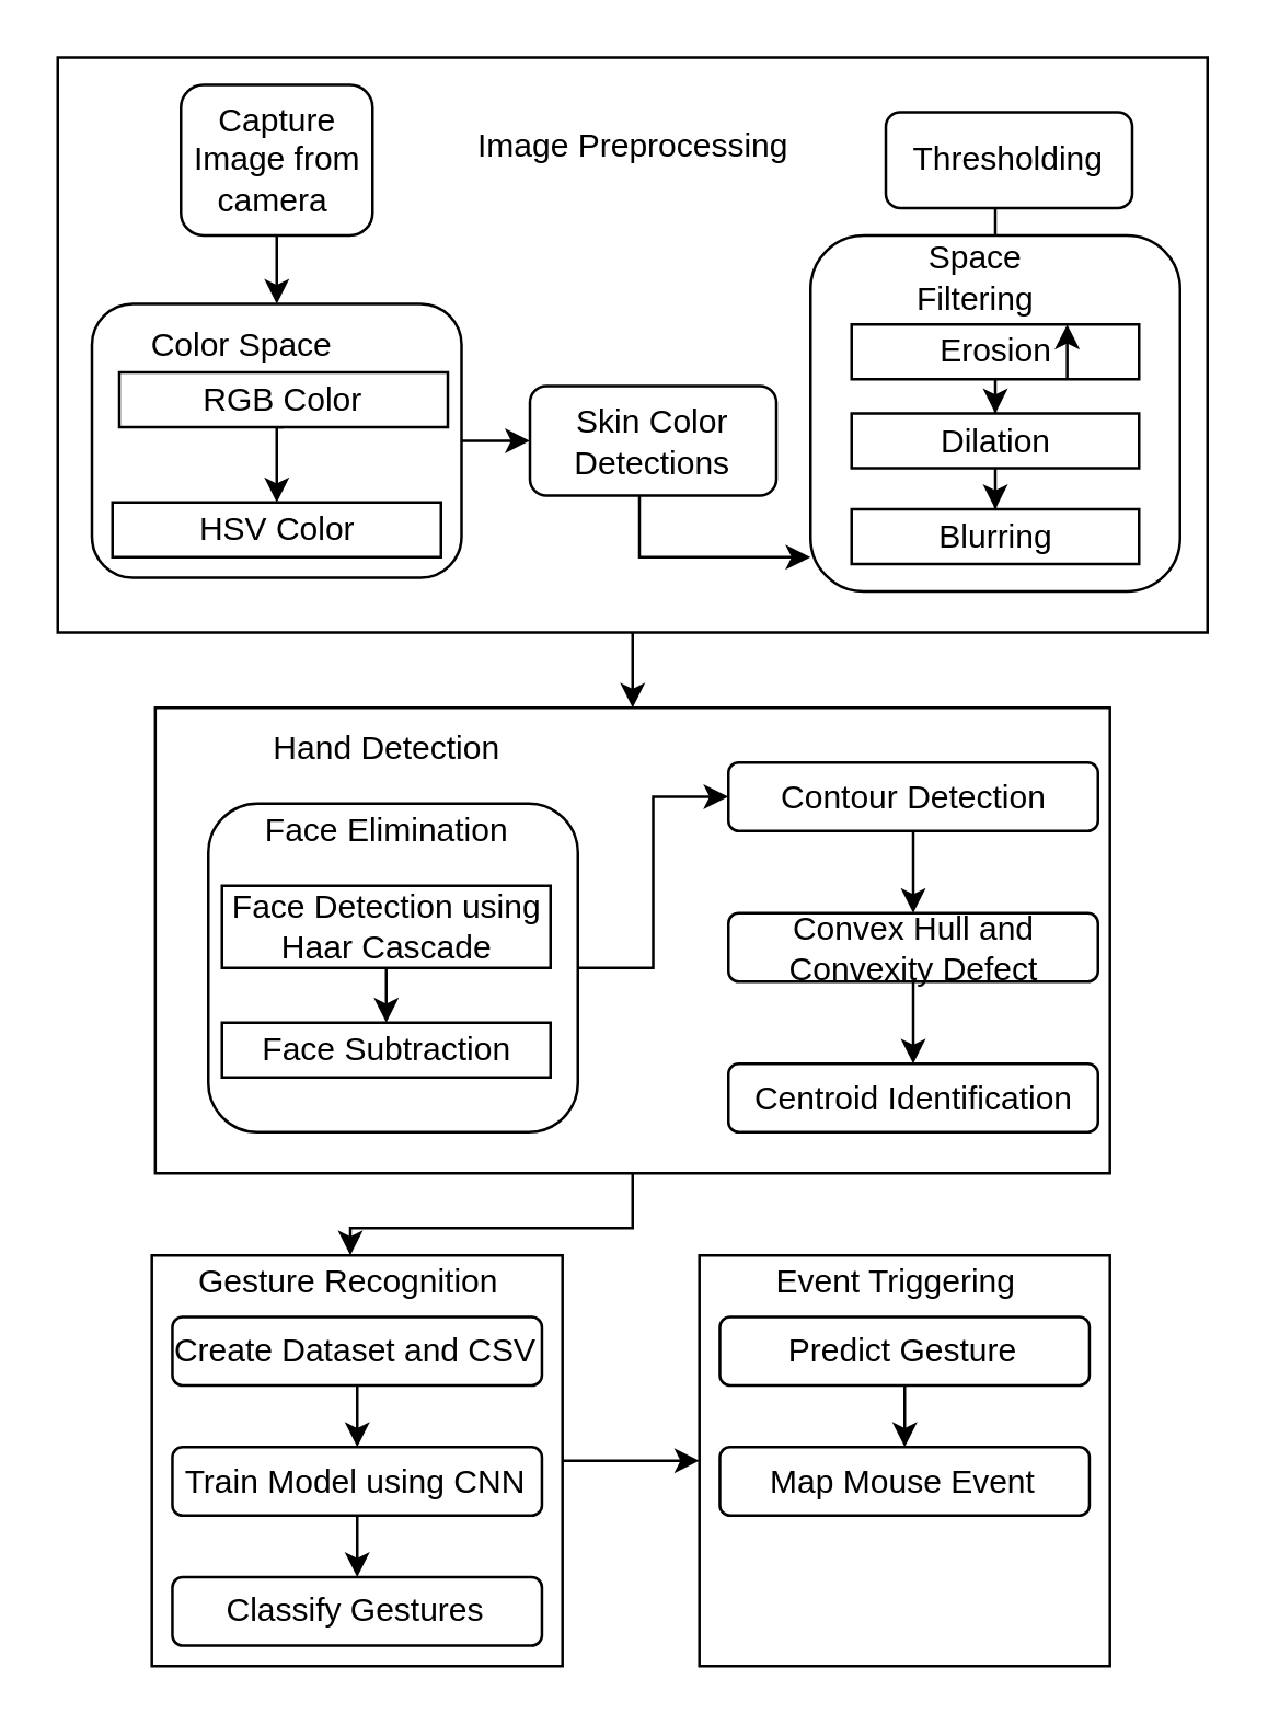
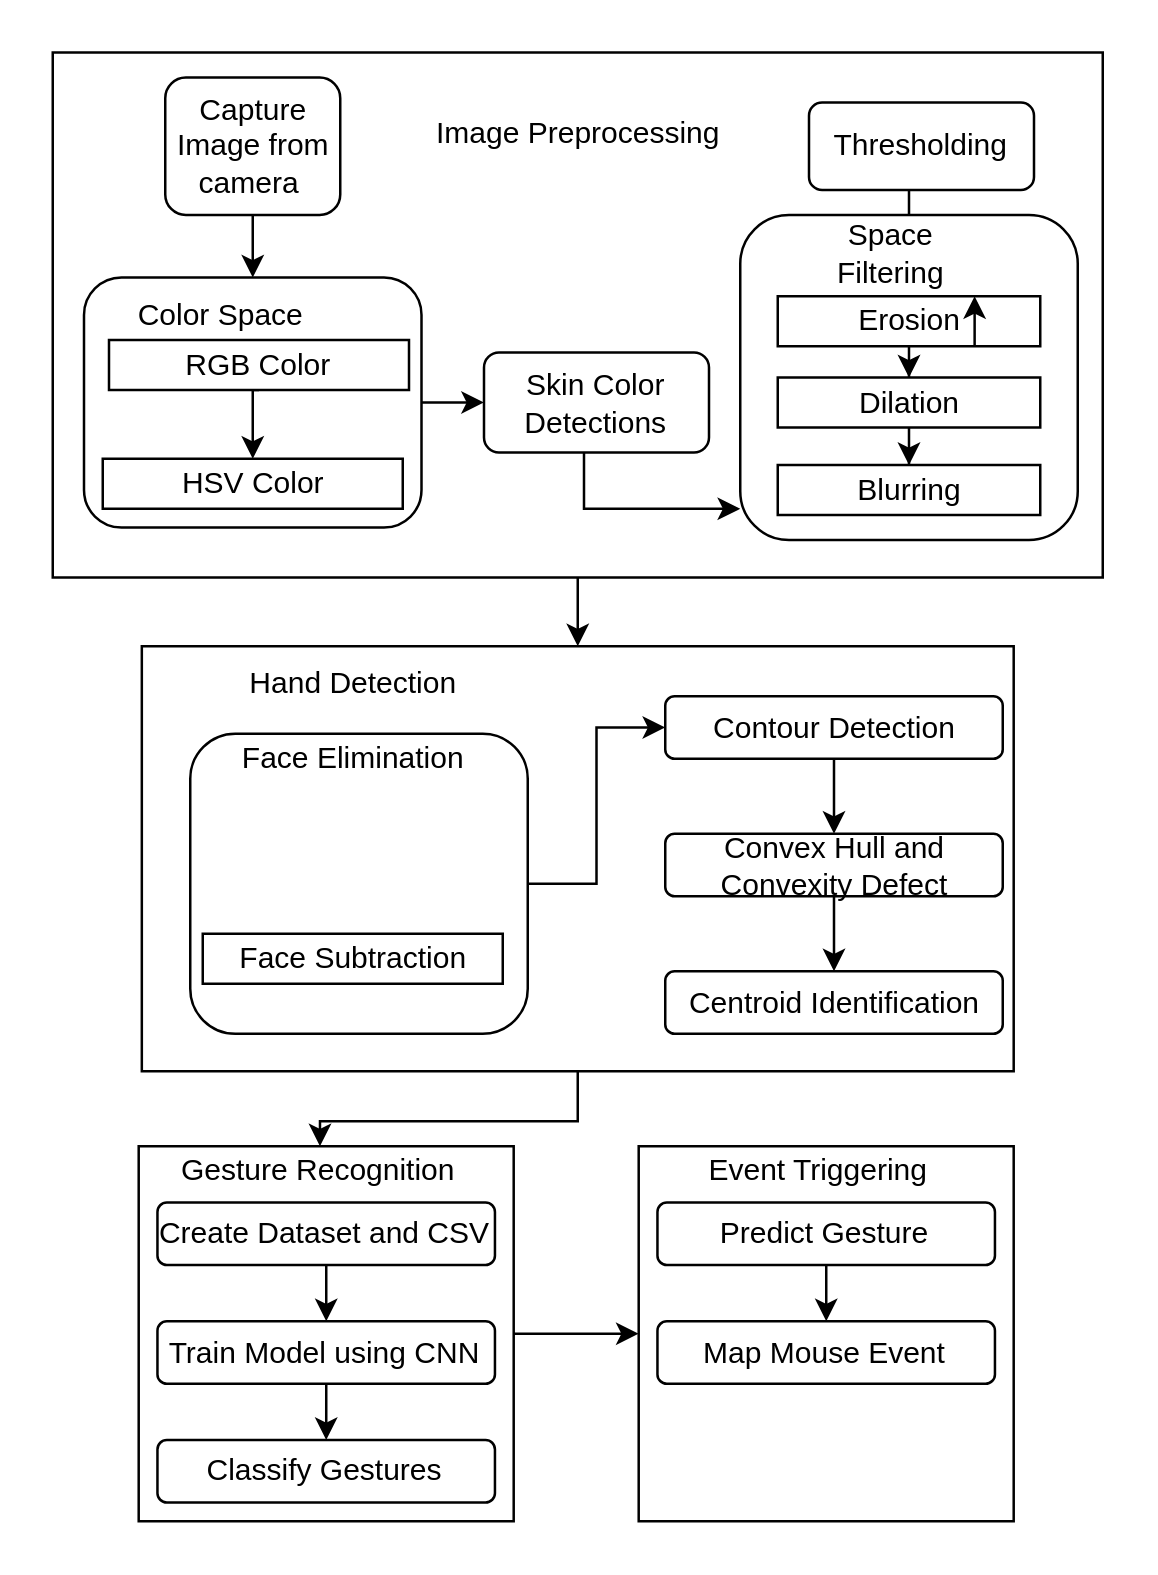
  <mxCell id="0" />
  <mxCell id="1" parent="0" />
  <mxCell id="2" style="edgeStyle=orthogonalEdgeStyle;rounded=0;orthogonalLoop=1;jettySize=auto;html=1;" edge="1" parent="1" source="3" target="23"><mxGeometry relative="1" as="geometry" /></mxCell>
  <mxCell id="3" value="" style="rounded=0;whiteSpace=wrap;html=1;" vertex="1" parent="1"><mxGeometry x="20.5" y="20.5" width="420" height="210" as="geometry" /></mxCell>
  <mxCell id="4" style="edgeStyle=orthogonalEdgeStyle;rounded=0;orthogonalLoop=1;jettySize=auto;html=1;" edge="1" parent="1" source="5" target="17"><mxGeometry relative="1" as="geometry" /></mxCell>
  <mxCell id="5" value="" style="rounded=1;whiteSpace=wrap;html=1;" vertex="1" parent="1"><mxGeometry x="33" y="110.5" width="135" height="100" as="geometry" /></mxCell>
  <mxCell id="6" value="Image Preprocessing" style="text;html=1;strokeColor=none;fillColor=none;align=center;verticalAlign=middle;whiteSpace=wrap;rounded=0;" vertex="1" parent="1"><mxGeometry x="165.5" y="43" width="130" height="20" as="geometry" /></mxCell>
  <mxCell id="7" value="Color Space" style="text;html=1;strokeColor=none;fillColor=none;align=center;verticalAlign=middle;whiteSpace=wrap;rounded=0;" vertex="1" parent="1"><mxGeometry x="48" y="115.5" width="80" height="20" as="geometry" /></mxCell>
  <mxCell id="8" style="edgeStyle=orthogonalEdgeStyle;rounded=0;orthogonalLoop=1;jettySize=auto;html=1;exitX=0.5;exitY=1;exitDx=0;exitDy=0;entryX=0.5;entryY=0;entryDx=0;entryDy=0;" edge="1" parent="1" source="9" target="10"><mxGeometry relative="1" as="geometry" /></mxCell>
  <mxCell id="9" value="RGB Color" style="rounded=0;whiteSpace=wrap;html=1;" vertex="1" parent="1"><mxGeometry x="43" y="135.5" width="120" height="20" as="geometry" /></mxCell>
  <mxCell id="10" value="HSV Color" style="rounded=0;whiteSpace=wrap;html=1;" vertex="1" parent="1"><mxGeometry x="40.5" y="183" width="120" height="20" as="geometry" /></mxCell>
  <mxCell id="11" style="edgeStyle=orthogonalEdgeStyle;rounded=0;orthogonalLoop=1;jettySize=auto;html=1;" edge="1" parent="1" source="12" target="21"><mxGeometry relative="1" as="geometry" /></mxCell>
  <mxCell id="12" value="" style="rounded=1;whiteSpace=wrap;html=1;" vertex="1" parent="1"><mxGeometry x="295.5" y="85.5" width="135" height="130" as="geometry" /></mxCell>
  <mxCell id="13" value="Space Filtering" style="text;html=1;strokeColor=none;fillColor=none;align=center;verticalAlign=middle;whiteSpace=wrap;rounded=0;" vertex="1" parent="1"><mxGeometry x="315.5" y="95.5" width="80" height="10" as="geometry" /></mxCell>
  <mxCell id="14" style="edgeStyle=orthogonalEdgeStyle;rounded=0;orthogonalLoop=1;jettySize=auto;html=1;" edge="1" parent="1" source="15" target="19"><mxGeometry relative="1" as="geometry" /></mxCell>
  <mxCell id="15" value="Erosion" style="rounded=0;whiteSpace=wrap;html=1;" vertex="1" parent="1"><mxGeometry x="310.5" y="118" width="105" height="20" as="geometry" /></mxCell>
  <mxCell id="16" style="edgeStyle=orthogonalEdgeStyle;rounded=0;orthogonalLoop=1;jettySize=auto;html=1;entryX=0;entryY=0.904;entryDx=0;entryDy=0;entryPerimeter=0;" edge="1" parent="1" source="17" target="12"><mxGeometry relative="1" as="geometry"><Array as="points"><mxPoint x="233" y="203" /></Array></mxGeometry></mxCell>
  <mxCell id="17" value="Skin Color Detections" style="rounded=1;whiteSpace=wrap;html=1;" vertex="1" parent="1"><mxGeometry x="193" y="140.5" width="90" height="40" as="geometry" /></mxCell>
  <mxCell id="18" style="edgeStyle=orthogonalEdgeStyle;rounded=0;orthogonalLoop=1;jettySize=auto;html=1;entryX=0.5;entryY=0;entryDx=0;entryDy=0;" edge="1" parent="1" source="19" target="20"><mxGeometry relative="1" as="geometry" /></mxCell>
  <mxCell id="19" value="Dilation" style="rounded=0;whiteSpace=wrap;html=1;" vertex="1" parent="1"><mxGeometry x="310.5" y="150.5" width="105" height="20" as="geometry" /></mxCell>
  <mxCell id="20" value="Blurring" style="rounded=0;whiteSpace=wrap;html=1;" vertex="1" parent="1"><mxGeometry x="310.5" y="185.5" width="105" height="20" as="geometry" /></mxCell>
  <mxCell id="21" value="Thresholding" style="rounded=1;whiteSpace=wrap;html=1;" vertex="1" parent="1"><mxGeometry x="323" y="40.5" width="90" height="35" as="geometry" /></mxCell>
  <mxCell id="22" value="" style="edgeStyle=orthogonalEdgeStyle;rounded=0;orthogonalLoop=1;jettySize=auto;html=1;entryX=0.5;entryY=0;entryDx=0;entryDy=0;" edge="1" parent="1" source="23" target="38"><mxGeometry relative="1" as="geometry" /></mxCell>
  <mxCell id="23" value="" style="rounded=0;whiteSpace=wrap;html=1;" vertex="1" parent="1"><mxGeometry x="56.13" y="258" width="348.75" height="170" as="geometry" /></mxCell>
  <mxCell id="24" style="edgeStyle=orthogonalEdgeStyle;rounded=0;orthogonalLoop=1;jettySize=auto;html=1;entryX=0;entryY=0.5;entryDx=0;entryDy=0;" edge="1" parent="1" source="25" target="32"><mxGeometry relative="1" as="geometry" /></mxCell>
  <mxCell id="25" value="" style="rounded=1;whiteSpace=wrap;html=1;" vertex="1" parent="1"><mxGeometry x="75.5" y="293" width="135" height="120" as="geometry" /></mxCell>
  <mxCell id="26" value="Hand Detection" style="text;html=1;strokeColor=none;fillColor=none;align=center;verticalAlign=middle;whiteSpace=wrap;rounded=0;" vertex="1" parent="1"><mxGeometry x="75.5" y="263" width="130" height="20" as="geometry" /></mxCell>
  <mxCell id="27" value="Face Elimination" style="text;html=1;strokeColor=none;fillColor=none;align=center;verticalAlign=middle;whiteSpace=wrap;rounded=0;" vertex="1" parent="1"><mxGeometry x="85.5" y="293" width="110" height="20" as="geometry" /></mxCell>
- <mxCell id="28" style="edgeStyle=orthogonalEdgeStyle;rounded=0;orthogonalLoop=1;jettySize=auto;html=1;exitX=0.5;exitY=1;exitDx=0;exitDy=0;entryX=0.5;entryY=0;entryDx=0;entryDy=0;" edge="1" parent="1" source="29" target="30"><mxGeometry relative="1" as="geometry" /></mxCell>
- <mxCell id="29" value="Face Detection using Haar Cascade" style="rounded=0;whiteSpace=wrap;html=1;" vertex="1" parent="1"><mxGeometry x="80.5" y="323" width="120" height="30" as="geometry" /></mxCell>
  <mxCell id="30" value="Face Subtraction" style="rounded=0;whiteSpace=wrap;html=1;" vertex="1" parent="1"><mxGeometry x="80.5" y="373" width="120" height="20" as="geometry" /></mxCell>
  <mxCell id="31" style="edgeStyle=orthogonalEdgeStyle;rounded=0;orthogonalLoop=1;jettySize=auto;html=1;" edge="1" parent="1" source="32" target="34"><mxGeometry relative="1" as="geometry" /></mxCell>
  <mxCell id="32" value="Contour Detection" style="rounded=1;whiteSpace=wrap;html=1;" vertex="1" parent="1"><mxGeometry x="265.5" y="278" width="135" height="25" as="geometry" /></mxCell>
  <mxCell id="33" style="edgeStyle=orthogonalEdgeStyle;rounded=0;orthogonalLoop=1;jettySize=auto;html=1;entryX=0.5;entryY=0;entryDx=0;entryDy=0;" edge="1" parent="1" source="34" target="35"><mxGeometry relative="1" as="geometry" /></mxCell>
  <mxCell id="34" value="Convex Hull and Convexity Defect" style="rounded=1;whiteSpace=wrap;html=1;" vertex="1" parent="1"><mxGeometry x="265.5" y="333" width="135" height="25" as="geometry" /></mxCell>
  <mxCell id="35" value="Centroid Identification" style="rounded=1;whiteSpace=wrap;html=1;" vertex="1" parent="1"><mxGeometry x="265.5" y="388" width="135" height="25" as="geometry" /></mxCell>
  <mxCell id="36" style="edgeStyle=orthogonalEdgeStyle;rounded=0;orthogonalLoop=1;jettySize=auto;html=1;entryX=0;entryY=0.5;entryDx=0;entryDy=0;" edge="1" parent="1" source="37" target="44"><mxGeometry relative="1" as="geometry" /></mxCell>
  <mxCell id="37" value="" style="rounded=0;whiteSpace=wrap;html=1;" vertex="1" parent="1"><mxGeometry x="54.88" y="458" width="150" height="150" as="geometry" /></mxCell>
  <mxCell id="38" value="Gesture Recognition" style="text;html=1;strokeColor=none;fillColor=none;align=center;verticalAlign=middle;whiteSpace=wrap;rounded=0;" vertex="1" parent="1"><mxGeometry x="62.38" y="458" width="130" height="20" as="geometry" /></mxCell>
  <mxCell id="39" style="edgeStyle=orthogonalEdgeStyle;rounded=0;orthogonalLoop=1;jettySize=auto;html=1;" edge="1" parent="1" source="40" target="42"><mxGeometry relative="1" as="geometry" /></mxCell>
  <mxCell id="40" value="Create Dataset and CSV" style="rounded=1;whiteSpace=wrap;html=1;" vertex="1" parent="1"><mxGeometry x="62.38" y="480.5" width="135" height="25" as="geometry" /></mxCell>
  <mxCell id="41" style="edgeStyle=orthogonalEdgeStyle;rounded=0;orthogonalLoop=1;jettySize=auto;html=1;entryX=0.5;entryY=0;entryDx=0;entryDy=0;" edge="1" parent="1" source="42" target="43"><mxGeometry relative="1" as="geometry" /></mxCell>
  <mxCell id="42" value="Train Model using CNN" style="rounded=1;whiteSpace=wrap;html=1;" vertex="1" parent="1"><mxGeometry x="62.38" y="528" width="135" height="25" as="geometry" /></mxCell>
  <mxCell id="43" value="Classify Gestures" style="rounded=1;whiteSpace=wrap;html=1;" vertex="1" parent="1"><mxGeometry x="62.38" y="575.5" width="135" height="25" as="geometry" /></mxCell>
  <mxCell id="44" value="" style="rounded=0;whiteSpace=wrap;html=1;" vertex="1" parent="1"><mxGeometry x="254.88" y="458" width="150" height="150" as="geometry" /></mxCell>
  <mxCell id="45" value="Event Triggering" style="text;html=1;strokeColor=none;fillColor=none;align=center;verticalAlign=middle;whiteSpace=wrap;rounded=0;" vertex="1" parent="1"><mxGeometry x="262.38" y="458" width="130" height="20" as="geometry" /></mxCell>
  <mxCell id="46" style="edgeStyle=orthogonalEdgeStyle;rounded=0;orthogonalLoop=1;jettySize=auto;html=1;" edge="1" parent="1" source="47" target="48"><mxGeometry relative="1" as="geometry" /></mxCell>
  <mxCell id="47" value="Predict Gesture" style="rounded=1;whiteSpace=wrap;html=1;" vertex="1" parent="1"><mxGeometry x="262.38" y="480.5" width="135" height="25" as="geometry" /></mxCell>
  <mxCell id="48" value="Map Mouse Event" style="rounded=1;whiteSpace=wrap;html=1;" vertex="1" parent="1"><mxGeometry x="262.38" y="528" width="135" height="25" as="geometry" /></mxCell>
  <mxCell id="49" style="edgeStyle=orthogonalEdgeStyle;rounded=0;orthogonalLoop=1;jettySize=auto;html=1;" edge="1" parent="1" source="50" target="5"><mxGeometry relative="1" as="geometry" /></mxCell>
  <mxCell id="50" value="Capture Image from camera&amp;nbsp;" style="rounded=1;whiteSpace=wrap;html=1;" vertex="1" parent="1"><mxGeometry x="65.5" y="30.5" width="70" height="55" as="geometry" /></mxCell>
  <mxCell id="51" style="edgeStyle=orthogonalEdgeStyle;rounded=0;orthogonalLoop=1;jettySize=auto;html=1;exitX=0.75;exitY=1;exitDx=0;exitDy=0;entryX=0.75;entryY=0;entryDx=0;entryDy=0;" edge="1" parent="1" source="15" target="15"><mxGeometry relative="1" as="geometry" /></mxCell>
